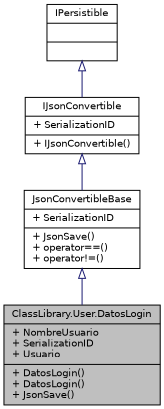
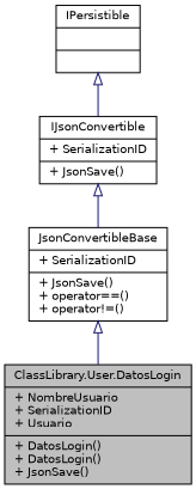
  digraph {
    node [color=black fillcolor=white fontname=Helvetica fontsize=10 shape=record style=filled]
    edge [arrowtail=onormal color=midnightblue dir=back fontname=Helvetica fontsize=10 labelfontname=Helvetica labelfontsize=10 style=solid]
    n1 [fillcolor=grey75 fontcolor=black height=0.2 label="{ClassLibrary.User.DatosLogin\n|+ NombreUsuario\l+ SerializationID\l+ Usuario\l|+ DatosLogin()\l+ DatosLogin()\l+ JsonSave()\l}" width=0.4]
    n2 [height=0.2 label="{JsonConvertibleBase\n|+ SerializationID\l|+ JsonSave()\l+ operator==()\l+ operator!=()\l}" width=0.4]
-   n3 [height=0.2 label="{IJsonConvertible\n|+ SerializationID\l|+ IJsonConvertible()\l}" width=0.4]
+   n3 [height=0.2 label="{IJsonConvertible\n|+ SerializationID\l|+ JsonSave()\l}" width=0.4]
    n4 [height=0.2 label="{IPersistible\n||}" width=0.4]
    n2 -> n1
    n3 -> n2
    n4 -> n3
  }
